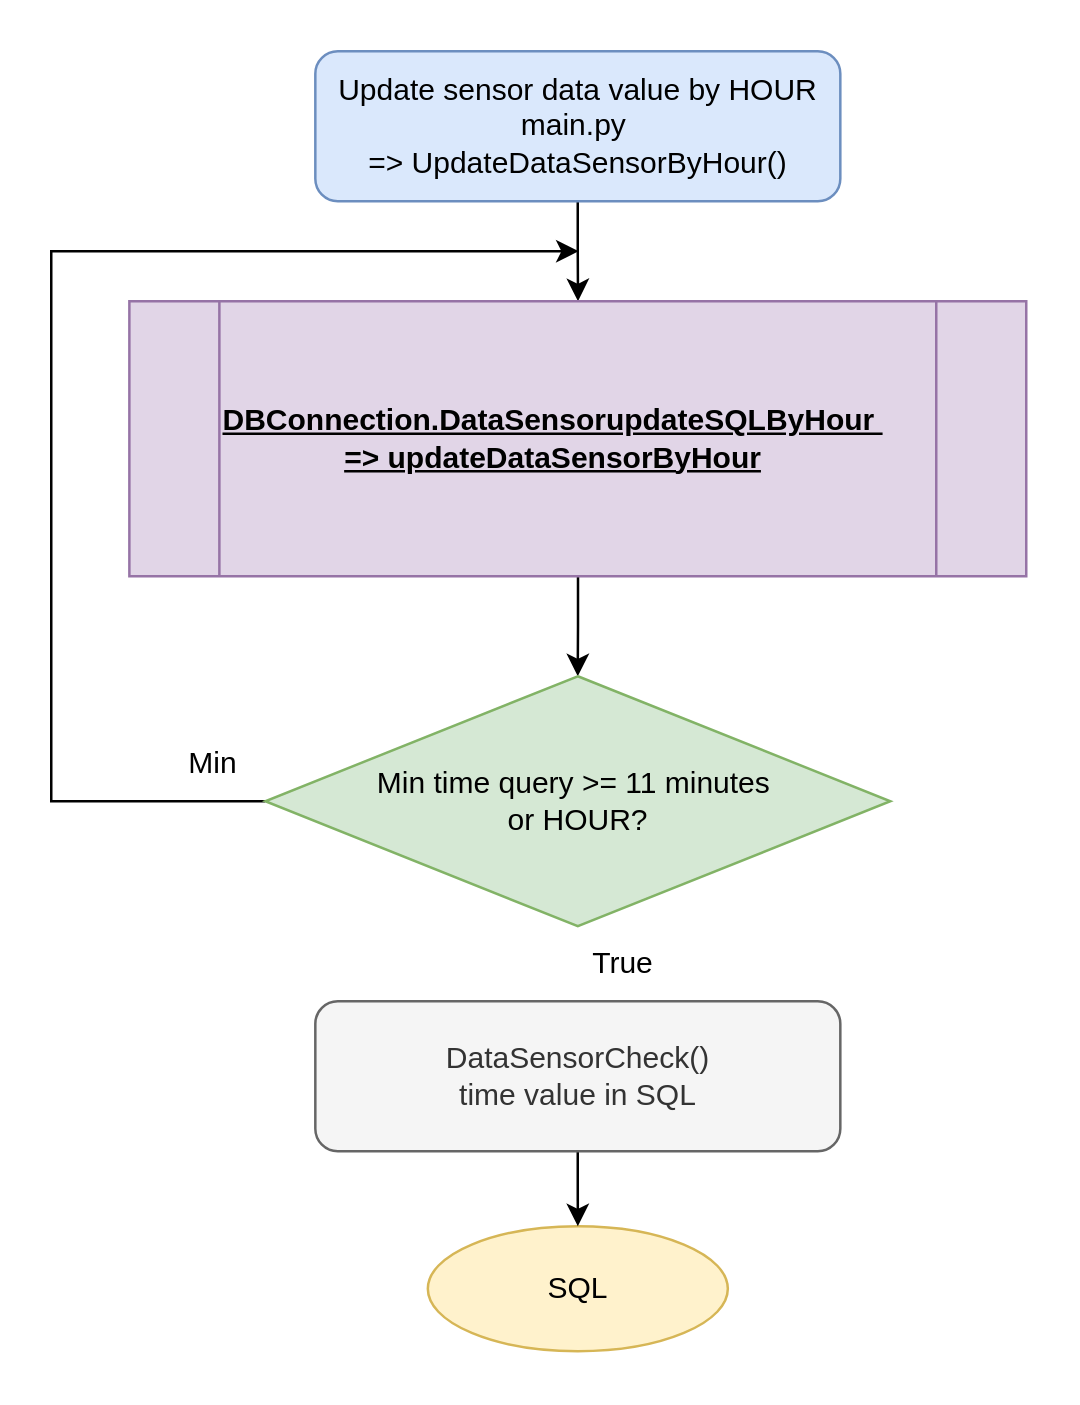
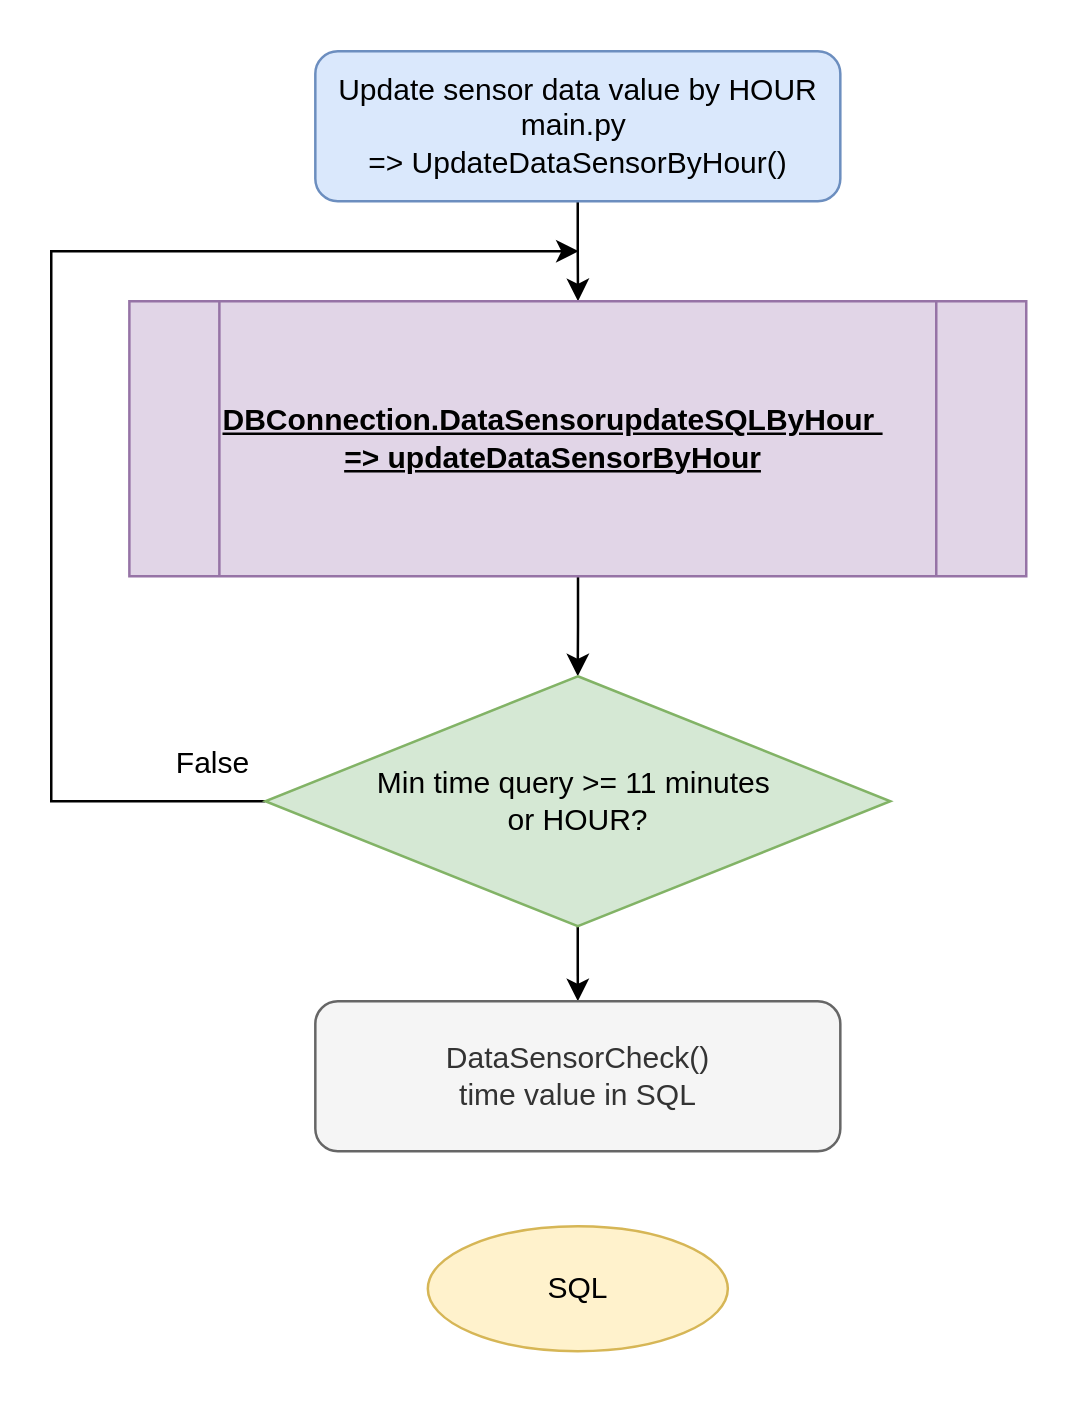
  <mxCell id="0" />
  <mxCell id="1" parent="0" />
  <mxCell id="2" style="edgeStyle=orthogonalEdgeStyle;rounded=0;orthogonalLoop=1;jettySize=auto;html=1;" edge="1" parent="1" source="3" target="5"><mxGeometry relative="1" as="geometry" /></mxCell>
  <mxCell id="3" value="Update sensor data value by HOUR&lt;div&gt;main.py&amp;nbsp;&lt;/div&gt;&lt;div&gt;=&amp;gt; UpdateDataSensorByHour()&lt;/div&gt;" style="rounded=1;whiteSpace=wrap;html=1;fillColor=#dae8fc;strokeColor=#6c8ebf;" vertex="1" parent="1"><mxGeometry x="125.63" y="20" width="210" height="60" as="geometry" /></mxCell>
  <mxCell id="4" style="edgeStyle=orthogonalEdgeStyle;rounded=0;orthogonalLoop=1;jettySize=auto;html=1;" edge="1" parent="1" source="5" target="8"><mxGeometry relative="1" as="geometry" /></mxCell>
  <mxCell id="5" value="&lt;div style=&quot;text-align: center;&quot;&gt;&lt;b&gt;&lt;span&gt;DBConnection.DataSensorupdateSQLByHour&amp;nbsp;&lt;/span&gt;&lt;/b&gt;&lt;/div&gt;&lt;div style=&quot;text-align: center;&quot;&gt;&lt;b&gt;&lt;span&gt;=&amp;gt; updateDataSensorByHour&lt;/span&gt;&lt;/b&gt;&lt;/div&gt;" style="shape=process;whiteSpace=wrap;html=1;backgroundOutline=1;align=left;fontStyle=4;fillColor=#e1d5e7;strokeColor=#9673a6;" vertex="1" parent="1"><mxGeometry x="51.25" y="120" width="358.75" height="110" as="geometry" /></mxCell>
  <mxCell id="6" style="edgeStyle=orthogonalEdgeStyle;rounded=0;orthogonalLoop=1;jettySize=auto;html=1;exitX=0;exitY=0.5;exitDx=0;exitDy=0;" edge="1" parent="1" source="8"><mxGeometry relative="1" as="geometry"><mxPoint x="231" y="100" as="targetPoint" /><Array as="points"><mxPoint x="20" y="320" /><mxPoint x="20" y="100" /></Array></mxGeometry></mxCell>
+ <mxCell id="7" style="edgeStyle=orthogonalEdgeStyle;rounded=0;orthogonalLoop=1;jettySize=auto;html=1;entryX=0.5;entryY=0;entryDx=0;entryDy=0;" edge="1" parent="1" source="8" target="11"><mxGeometry relative="1" as="geometry" /></mxCell>
  <mxCell id="8" value="Min time query &amp;gt;= 11 minutes&amp;nbsp;&lt;div&gt;or HOUR?&lt;/div&gt;" style="rhombus;whiteSpace=wrap;html=1;fillColor=#d5e8d4;strokeColor=#82b366;" vertex="1" parent="1"><mxGeometry x="105.63" y="270" width="250" height="100" as="geometry" /></mxCell>
  <mxCell id="9" value="SQL" style="ellipse;whiteSpace=wrap;html=1;fillColor=#fff2cc;strokeColor=#d6b656;" vertex="1" parent="1"><mxGeometry x="170.63" y="490" width="120" height="50" as="geometry" /></mxCell>
- <mxCell id="10" style="edgeStyle=orthogonalEdgeStyle;rounded=0;orthogonalLoop=1;jettySize=auto;html=1;" edge="1" parent="1" source="11" target="9"><mxGeometry relative="1" as="geometry" /></mxCell>
  <mxCell id="11" value="DataSensorCheck()&lt;div&gt;time value in SQL&lt;/div&gt;" style="rounded=1;whiteSpace=wrap;html=1;fillColor=#f5f5f5;fontColor=#333333;strokeColor=#666666;" vertex="1" parent="1"><mxGeometry x="125.63" y="400" width="210" height="60" as="geometry" /></mxCell>
- <mxCell id="12" value="True" style="text;html=1;align=center;verticalAlign=middle;whiteSpace=wrap;rounded=0;" vertex="1" parent="1"><mxGeometry x="218.75" y="370" width="60" height="30" as="geometry" /></mxCell>
- <mxCell id="13" value="Min" style="text;html=1;align=center;verticalAlign=middle;whiteSpace=wrap;rounded=0;" vertex="1" parent="1"><mxGeometry x="55" y="290" width="60" height="30" as="geometry" /></mxCell>
+ <mxCell id="13" value="False" style="text;html=1;align=center;verticalAlign=middle;whiteSpace=wrap;rounded=0;" vertex="1" parent="1"><mxGeometry x="55" y="290" width="60" height="30" as="geometry" /></mxCell>
